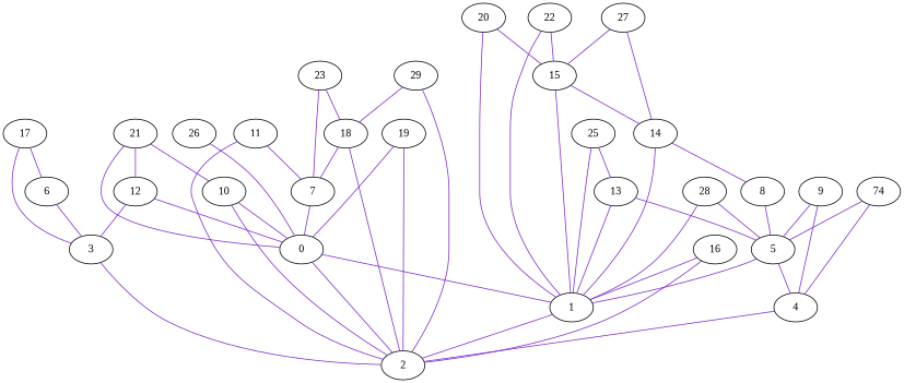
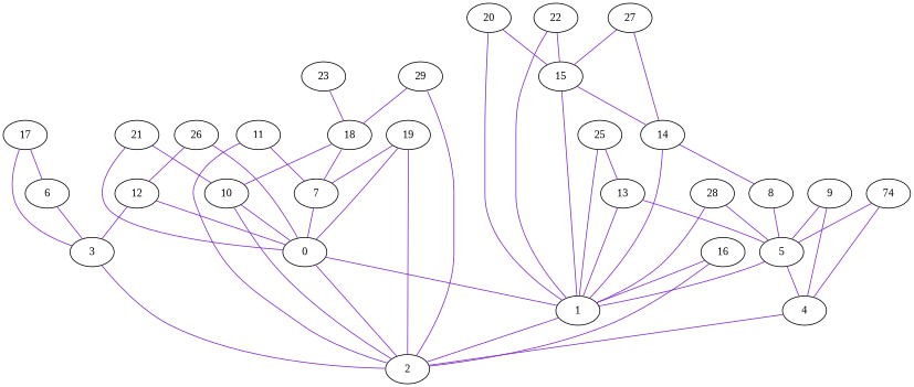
  digraph {
    fontname="Liberation Serif"
    node [fontname="Liberation Serif"]
    edge [color=purple3 dir=none fontname="Liberation Serif"]
    0
    1
    2
    3
    4
    5
    6
    7
    8
    9
    10
    11
    12
    13
    14
    15
    16
    17
    18
    19
    20
    21
    22
    23
    n25 [label=74]
    25
    26
    27
    28
    29
    0 -> 1
    1 -> 2
    2 -> 0
    3 -> 2
    4 -> 2
    5 -> 1
    5 -> 4
    6 -> 3
    7 -> 0
    8 -> 5
    9 -> 4
    9 -> 5
    10 -> 0
    10 -> 2
    11 -> 2
    11 -> 7
    12 -> 0
    12 -> 3
    13 -> 1
    13 -> 5
    14 -> 1
    14 -> 8
    15 -> 1
    15 -> 14
    16 -> 1
    16 -> 2
    17 -> 3
    17 -> 6
-   18 -> 2
+   18 -> 10
    18 -> 7
    19 -> 0
    19 -> 2
    20 -> 1
    20 -> 15
    21 -> 0
    21 -> 10
    22 -> 1
    22 -> 15
-   23 -> 7
+   19 -> 7
    23 -> 18
    n25 -> 4
    n25 -> 5
    25 -> 1
    25 -> 13
    26 -> 0
-   21 -> 12
+   26 -> 12
    27 -> 14
    27 -> 15
    28 -> 1
    28 -> 5
    29 -> 2
    29 -> 18
  }
